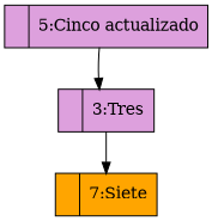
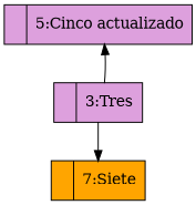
  digraph {
    node [fillcolor=plum shape=record style=filled]
    n1 [label="|<0>5:Cinco actualizado"]
    n2 [label="|<0>3:Tres"]
    n3 [fillcolor=orange label="|<0>7:Siete"]
-   n1 -> n2
+   n2 -> n1
    n2 -> n3
  }
